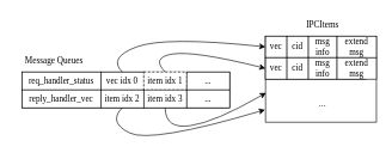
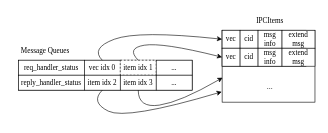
  <mxCell id="0" />
  <mxCell id="1" parent="0" />
  <mxCell id="2" value="" style="rounded=0;whiteSpace=wrap;html=1;" vertex="1" parent="1"><mxGeometry x="370" y="50" width="140" height="30" as="geometry" /></mxCell>
  <mxCell id="3" value="" style="rounded=0;whiteSpace=wrap;html=1;" vertex="1" parent="1"><mxGeometry x="370" y="50" width="155" height="120" as="geometry" /></mxCell>
  <mxCell id="4" value="&lt;font face=&quot;Times New Roman&quot;&gt;vec&lt;/font&gt;" style="rounded=0;whiteSpace=wrap;html=1;" vertex="1" parent="1"><mxGeometry x="370" y="50" width="30" height="30" as="geometry" /></mxCell>
  <mxCell id="5" value="&lt;font face=&quot;Times New Roman&quot;&gt;cid&lt;/font&gt;" style="rounded=0;whiteSpace=wrap;html=1;" vertex="1" parent="1"><mxGeometry x="400" y="50" width="30" height="30" as="geometry" /></mxCell>
  <mxCell id="6" value="&lt;font face=&quot;Times New Roman&quot;&gt;msg info&lt;/font&gt;" style="rounded=0;whiteSpace=wrap;html=1;" vertex="1" parent="1"><mxGeometry x="430" y="50" width="40" height="30" as="geometry" /></mxCell>
  <mxCell id="7" value="&lt;font face=&quot;Times New Roman&quot;&gt;extend msg&lt;/font&gt;" style="rounded=0;whiteSpace=wrap;html=1;" vertex="1" parent="1"><mxGeometry x="470" y="50" width="55" height="30" as="geometry" /></mxCell>
  <mxCell id="8" value="" style="rounded=0;whiteSpace=wrap;html=1;" vertex="1" parent="1"><mxGeometry x="370" y="80" width="140" height="30" as="geometry" /></mxCell>
  <mxCell id="9" value="&lt;font face=&quot;Times New Roman&quot;&gt;vec&lt;/font&gt;" style="rounded=0;whiteSpace=wrap;html=1;" vertex="1" parent="1"><mxGeometry x="370" y="80" width="30" height="30" as="geometry" /></mxCell>
  <mxCell id="10" value="&lt;font face=&quot;Times New Roman&quot;&gt;cid&lt;/font&gt;" style="rounded=0;whiteSpace=wrap;html=1;" vertex="1" parent="1"><mxGeometry x="400" y="80" width="30" height="30" as="geometry" /></mxCell>
  <mxCell id="11" value="&lt;font face=&quot;Times New Roman&quot;&gt;msg info&lt;/font&gt;" style="rounded=0;whiteSpace=wrap;html=1;" vertex="1" parent="1"><mxGeometry x="430" y="80" width="40" height="30" as="geometry" /></mxCell>
  <mxCell id="12" value="&lt;font face=&quot;Times New Roman&quot;&gt;extend msg&lt;/font&gt;" style="rounded=0;whiteSpace=wrap;html=1;" vertex="1" parent="1"><mxGeometry x="470" y="80" width="55" height="30" as="geometry" /></mxCell>
  <mxCell id="13" value="" style="rounded=0;whiteSpace=wrap;html=1;" vertex="1" parent="1"><mxGeometry x="30" y="100" width="290" height="50" as="geometry" /></mxCell>
  <mxCell id="14" style="edgeStyle=orthogonalEdgeStyle;rounded=0;orthogonalLoop=1;jettySize=auto;html=1;exitX=0.5;exitY=1;exitDx=0;exitDy=0;" edge="1" parent="1" source="13" target="13"><mxGeometry relative="1" as="geometry" /></mxCell>
  <mxCell id="15" value="&lt;font face=&quot;Times New Roman&quot;&gt;req_handler_status&lt;/font&gt;" style="rounded=0;whiteSpace=wrap;html=1;" vertex="1" parent="1"><mxGeometry x="30" y="100" width="110" height="25" as="geometry" /></mxCell>
  <mxCell id="16" value="&lt;font face=&quot;Times New Roman&quot;&gt;vec idx 0&lt;/font&gt;" style="rounded=0;whiteSpace=wrap;html=1;" vertex="1" parent="1"><mxGeometry x="140" y="100" width="60" height="25" as="geometry" /></mxCell>
  <mxCell id="17" value="&lt;font face=&quot;Times New Roman&quot;&gt;item idx 1&lt;/font&gt;" style="rounded=0;whiteSpace=wrap;html=1;dashed=1;" vertex="1" parent="1"><mxGeometry x="200" y="100" width="60" height="25" as="geometry" /></mxCell>
  <mxCell id="18" value="&lt;font face=&quot;Times New Roman&quot;&gt;...&lt;/font&gt;" style="rounded=0;whiteSpace=wrap;html=1;" vertex="1" parent="1"><mxGeometry x="260" y="100" width="60" height="25" as="geometry" /></mxCell>
- <mxCell id="19" value="&lt;font face=&quot;Times New Roman&quot;&gt;reply_handler_vec&lt;/font&gt;" style="rounded=0;whiteSpace=wrap;html=1;" vertex="1" parent="1"><mxGeometry x="30" y="125" width="110" height="25" as="geometry" /></mxCell>
+ <mxCell id="19" value="&lt;font face=&quot;Times New Roman&quot;&gt;reply_handler_status&lt;/font&gt;" style="rounded=0;whiteSpace=wrap;html=1;" vertex="1" parent="1"><mxGeometry x="30" y="125" width="110" height="25" as="geometry" /></mxCell>
  <mxCell id="20" value="&lt;font face=&quot;Times New Roman&quot;&gt;item idx 2&lt;/font&gt;" style="rounded=0;whiteSpace=wrap;html=1;" vertex="1" parent="1"><mxGeometry x="140" y="125" width="60" height="25" as="geometry" /></mxCell>
  <mxCell id="21" value="&lt;font face=&quot;Times New Roman&quot;&gt;item idx 3&lt;/font&gt;" style="rounded=0;whiteSpace=wrap;html=1;" vertex="1" parent="1"><mxGeometry x="200" y="125" width="60" height="25" as="geometry" /></mxCell>
  <mxCell id="22" value="&lt;font face=&quot;Times New Roman&quot;&gt;...&lt;/font&gt;" style="rounded=0;whiteSpace=wrap;html=1;" vertex="1" parent="1"><mxGeometry x="260" y="125" width="60" height="25" as="geometry" /></mxCell>
  <mxCell id="23" value="..." style="text;html=1;align=center;verticalAlign=middle;whiteSpace=wrap;rounded=0;" vertex="1" parent="1"><mxGeometry x="420" y="130" width="60" height="30" as="geometry" /></mxCell>
  <mxCell id="24" value="" style="curved=1;endArrow=classic;html=1;rounded=0;exitX=0.5;exitY=0;exitDx=0;exitDy=0;entryX=0;entryY=0.5;entryDx=0;entryDy=0;" edge="1" parent="1" source="16" target="4"><mxGeometry width="50" height="50" relative="1" as="geometry"><mxPoint x="180" y="34.66" as="sourcePoint" /><mxPoint x="370" y="35" as="targetPoint" /><Array as="points"><mxPoint x="150" y="80" /><mxPoint x="230" y="50" /></Array></mxGeometry></mxCell>
  <mxCell id="25" value="" style="curved=1;endArrow=classic;html=1;rounded=0;exitX=0.5;exitY=0;exitDx=0;exitDy=0;entryX=0;entryY=0.5;entryDx=0;entryDy=0;" edge="1" parent="1" source="17" target="9"><mxGeometry width="50" height="50" relative="1" as="geometry"><mxPoint x="180" y="110" as="sourcePoint" /><mxPoint x="380" y="75" as="targetPoint" /><Array as="points"><mxPoint x="210" y="80" /><mxPoint x="270" y="70" /></Array></mxGeometry></mxCell>
  <mxCell id="26" value="" style="curved=1;endArrow=classic;html=1;rounded=0;exitX=0.5;exitY=1;exitDx=0;exitDy=0;entryX=-0.004;entryY=0.856;entryDx=0;entryDy=0;entryPerimeter=0;" edge="1" parent="1" source="20" target="3"><mxGeometry width="50" height="50" relative="1" as="geometry"><mxPoint x="210" y="260" as="sourcePoint" /><mxPoint x="260" y="210" as="targetPoint" /><Array as="points"><mxPoint x="150" y="170" /><mxPoint x="210" y="200" /></Array></mxGeometry></mxCell>
  <mxCell id="27" value="" style="curved=1;endArrow=classic;html=1;rounded=0;exitX=0.5;exitY=1;exitDx=0;exitDy=0;entryX=0.005;entryY=0.66;entryDx=0;entryDy=0;entryPerimeter=0;" edge="1" parent="1" source="21" target="3"><mxGeometry width="50" height="50" relative="1" as="geometry"><mxPoint x="180" y="160" as="sourcePoint" /><mxPoint x="379" y="143" as="targetPoint" /><Array as="points"><mxPoint x="230" y="180" /><mxPoint x="300" y="170" /></Array></mxGeometry></mxCell>
  <mxCell id="28" value="&lt;font face=&quot;Times New Roman&quot;&gt;IPCItems&lt;/font&gt;" style="text;html=1;align=center;verticalAlign=middle;whiteSpace=wrap;rounded=0;" vertex="1" parent="1"><mxGeometry x="420" y="20" width="60" height="30" as="geometry" /></mxCell>
  <mxCell id="29" value="&lt;font face=&quot;Times New Roman&quot;&gt;Message Queues&lt;/font&gt;" style="text;html=1;align=center;verticalAlign=middle;whiteSpace=wrap;rounded=0;" vertex="1" parent="1"><mxGeometry x="20" y="70" width="110" height="30" as="geometry" /></mxCell>
